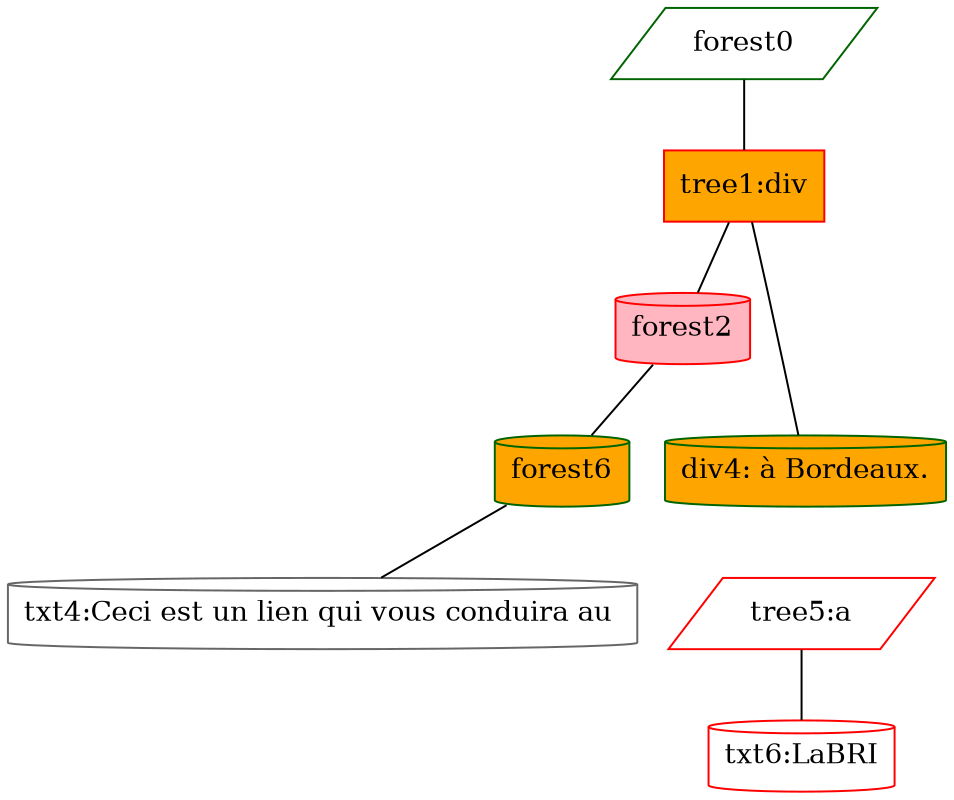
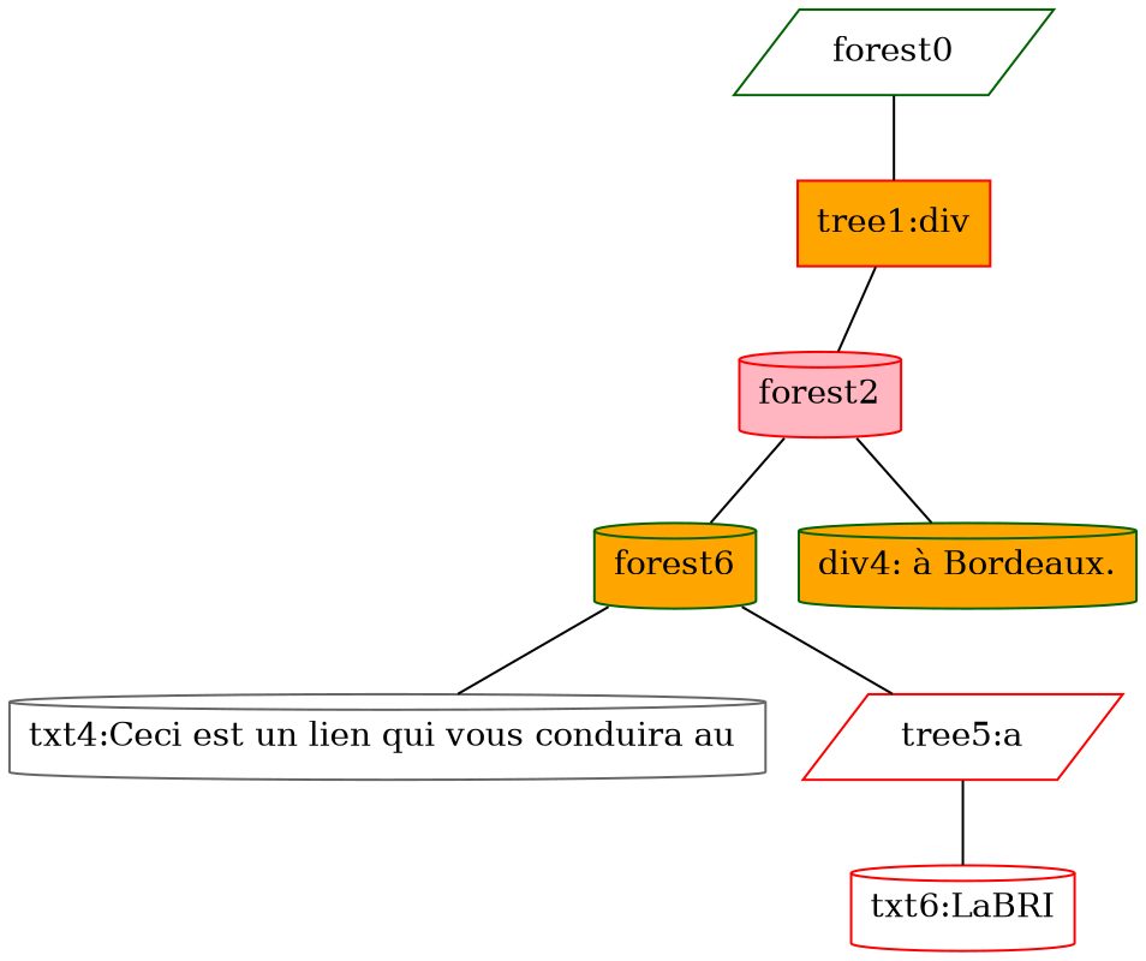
  graph {
    node [color=red fillcolor=white shape=cylinder style=filled]
    forest0 [color=darkgreen shape=parallelogram]
    "tree1:div" [fillcolor=orange shape=box]
    forest2 [fillcolor=lightpink]
    n4 [color=darkgreen fillcolor=orange label=forest6]
    n5 [color=darkgreen fillcolor=orange label="div4: à Bordeaux."]
    "txt4:Ceci est un lien qui vous conduira au " [color=gray40]
    "tree5:a" [shape=parallelogram]
    "txt6:LaBRI"
    forest0 -- "tree1:div"
    "tree1:div" -- forest2
    forest2 -- n4
-   "tree1:div" -- n5
+   forest2 -- n5
    n4 -- "txt4:Ceci est un lien qui vous conduira au "
+   n4 -- "tree5:a"
    "tree5:a" -- "txt6:LaBRI"
  }
